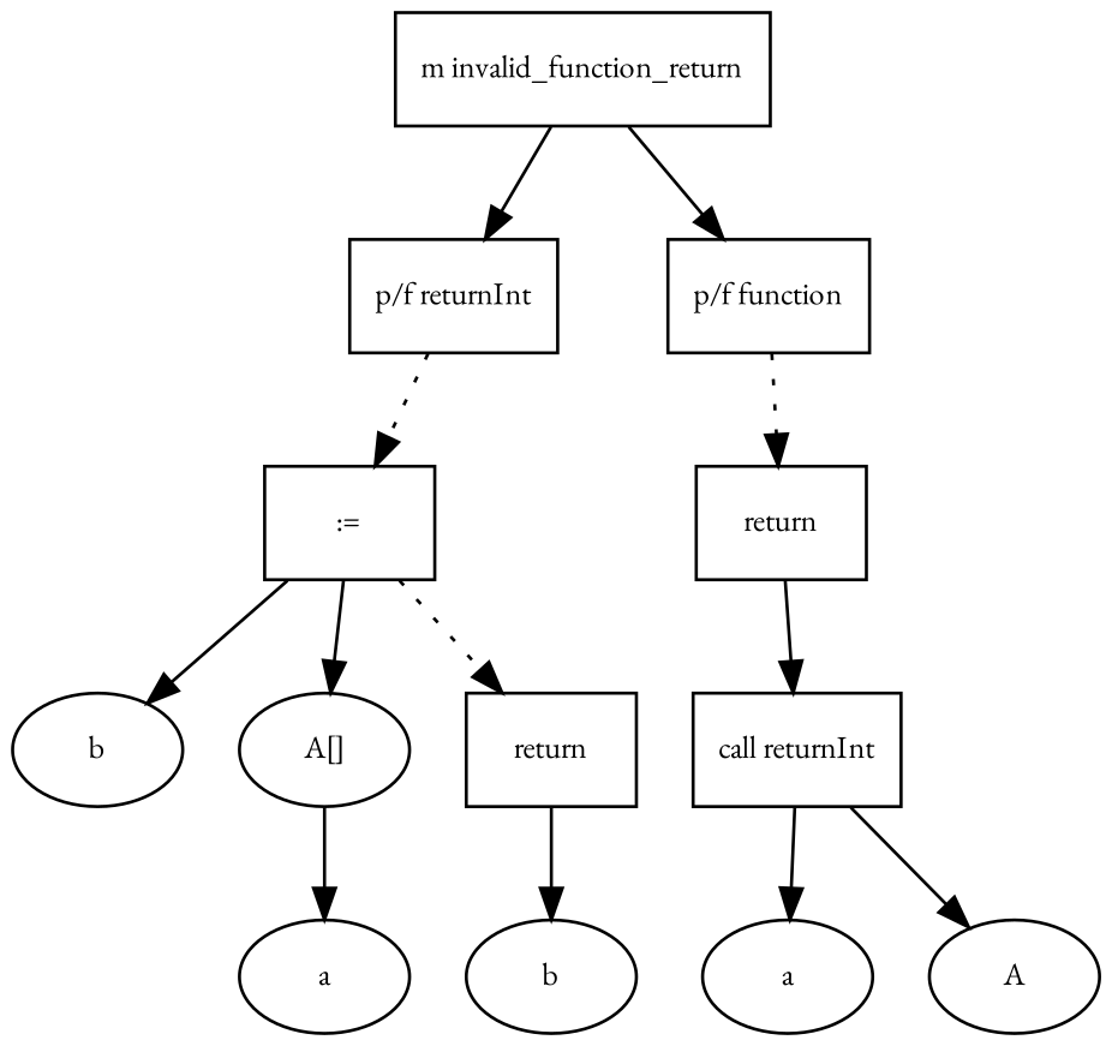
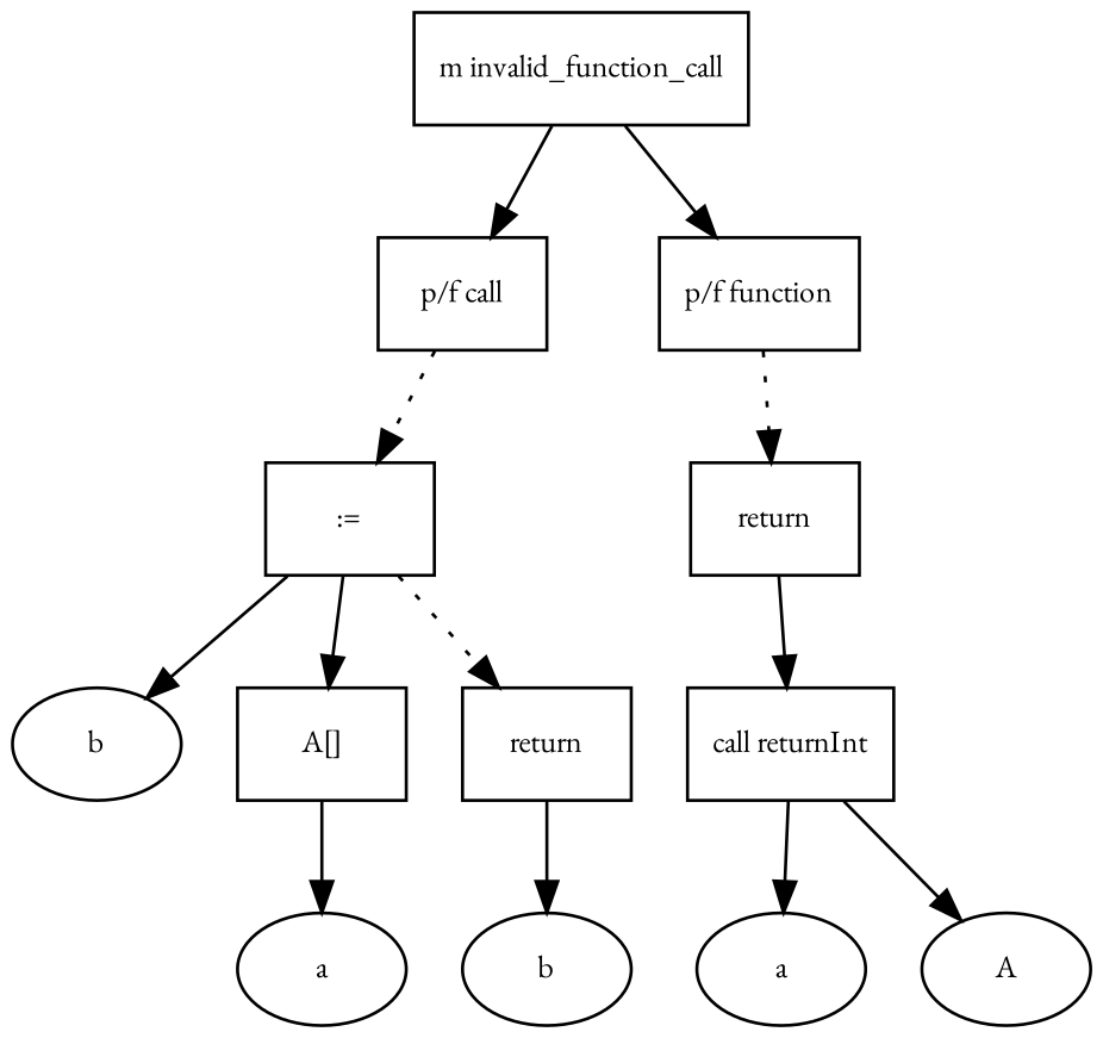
  digraph {
    fontname="EB Garamond"
    fontsize=10
    node [fontname="EB Garamond" fontsize=10 shape=box]
    edge [fontname="EB Garamond" fontsize=10]
-   n1 [label="m invalid_function_return"]
-   n2 [label="p/f returnInt"]
+   n1 [label="m invalid_function_call"]
+   n2 [label="p/f call"]
    n3 [label="p/f function"]
    n4 [label=":="]
    n5 [label=return]
    n6 [label=b shape=ellipse]
-   n7 [label="A[]" shape=ellipse]
+   n7 [label="A[]"]
    n8 [label=return]
    n9 [label=a shape=ellipse]
    n10 [label=b shape=ellipse]
    n11 [label="call returnInt"]
    n12 [label=a shape=ellipse]
    n13 [label=A shape=ellipse]
    n1 -> n2
    n1 -> n3
    n2 -> n4 [style=dotted]
    n3 -> n5 [style=dotted]
    n4 -> n6
    n4 -> n7
    n4 -> n8 [style=dotted]
    n5 -> n11
    n7 -> n9
    n8 -> n10
    n11 -> n12
    n11 -> n13
  }
